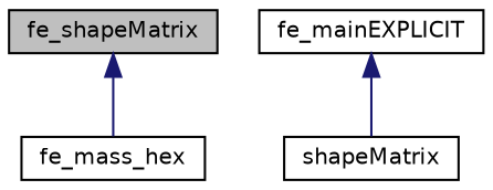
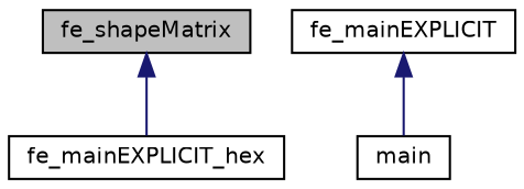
  digraph {
    rankdir=TB
    node [color=black fillcolor=white fontname=Helvetica fontsize=10 shape=record style=filled]
    edge [color=midnightblue dir=back fontname=Helvetica fontsize=10 labelfontname=Helvetica labelfontsize=10 style=solid]
    n1 [fillcolor=grey75 fontcolor=black height=0.2 label=fe_shapeMatrix width=0.4]
-   n2 [height=0.2 label=fe_mass_hex width=0.4]
+   n2 [height=0.2 label=fe_mainEXPLICIT_hex width=0.4]
    n3 [height=0.2 label=fe_mainEXPLICIT width=0.4]
-   n4 [height=0.2 label=shapeMatrix width=0.4]
+   n4 [height=0.2 label=main width=0.4]
    n1 -> n2
    n3 -> n4
  }
